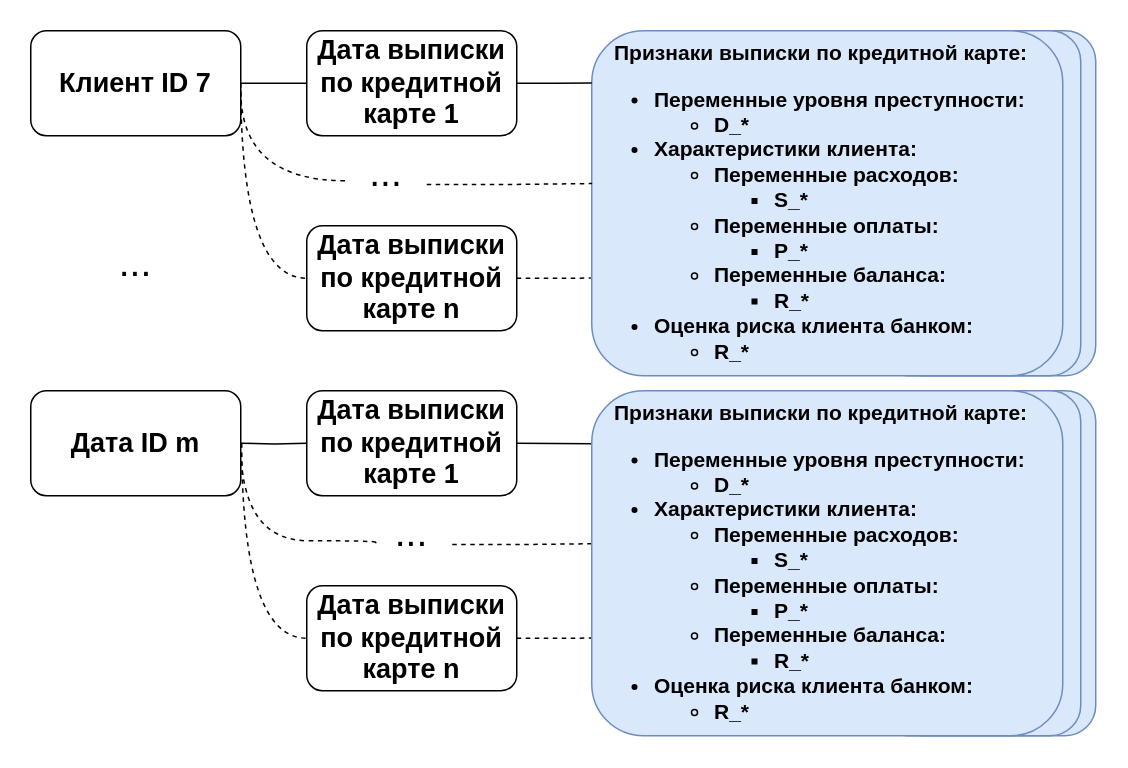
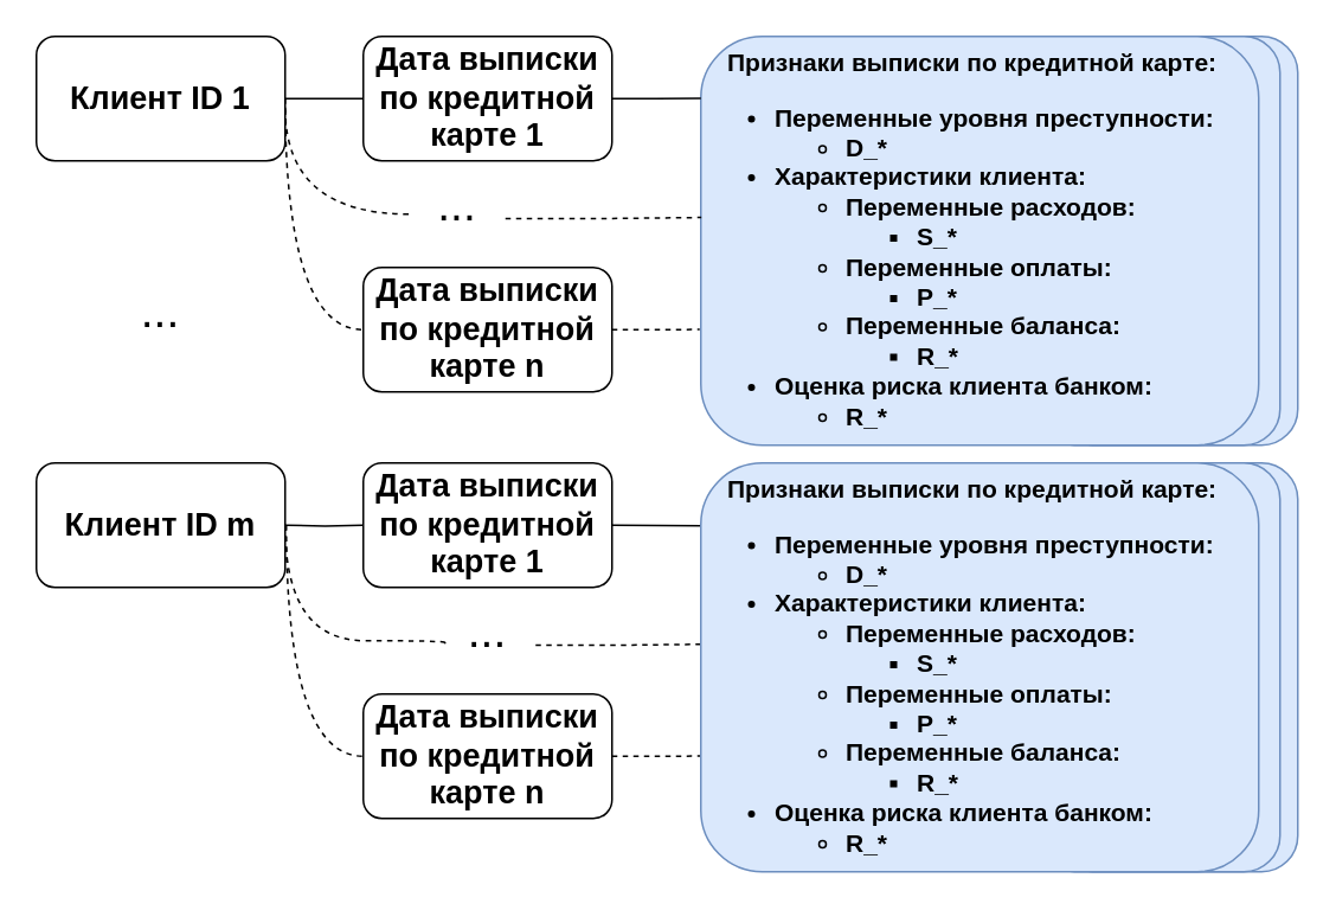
  <mxCell id="0" />
  <mxCell id="1" parent="0" />
  <mxCell id="2" value="" style="rounded=1;whiteSpace=wrap;html=1;shadow=0;labelBackgroundColor=none;labelBorderColor=none;strokeColor=#6c8ebf;fontSize=20;fillColor=#dae8fc;" parent="1" vertex="1"><mxGeometry x="594" y="20" width="136" height="230" as="geometry" /></mxCell>
  <mxCell id="3" value="" style="rounded=1;whiteSpace=wrap;html=1;shadow=0;labelBackgroundColor=none;labelBorderColor=none;strokeColor=#6c8ebf;fontSize=20;fillColor=#dae8fc;" parent="1" vertex="1"><mxGeometry x="584" y="20" width="136" height="230" as="geometry" /></mxCell>
  <mxCell id="4" value="&amp;nbsp; &amp;nbsp; &lt;font style=&quot;font-size: 14px;&quot;&gt;Признаки выписки по кредитной карте:&lt;br&gt;&lt;/font&gt;&lt;ul style=&quot;font-size: 14px;&quot;&gt;&lt;li style=&quot;&quot;&gt;&lt;font style=&quot;font-size: 14px;&quot;&gt;Переменные уровня преступности:&lt;/font&gt;&lt;/li&gt;&lt;ul style=&quot;&quot;&gt;&lt;li&gt;&lt;font style=&quot;font-size: 14px;&quot;&gt;D_*&amp;nbsp;&lt;/font&gt;&lt;/li&gt;&lt;/ul&gt;&lt;li style=&quot;&quot;&gt;&lt;font style=&quot;font-size: 14px;&quot;&gt;Характеристики клиента:&lt;/font&gt;&lt;/li&gt;&lt;ul style=&quot;&quot;&gt;&lt;li&gt;&lt;font style=&quot;font-size: 14px;&quot;&gt;Переменные расходов:&lt;/font&gt;&lt;/li&gt;&lt;ul&gt;&lt;li&gt;&lt;font style=&quot;font-size: 14px;&quot;&gt;S_*&lt;/font&gt;&lt;/li&gt;&lt;/ul&gt;&lt;li&gt;&lt;font style=&quot;font-size: 14px;&quot;&gt;Переменные оплаты:&lt;/font&gt;&lt;/li&gt;&lt;ul&gt;&lt;li&gt;&lt;font style=&quot;font-size: 14px;&quot;&gt;P_*&lt;/font&gt;&lt;/li&gt;&lt;/ul&gt;&lt;li&gt;&lt;font style=&quot;font-size: 14px;&quot;&gt;Переменные баланса:&lt;/font&gt;&lt;/li&gt;&lt;ul&gt;&lt;li&gt;&lt;font style=&quot;font-size: 14px;&quot;&gt;R_*&lt;/font&gt;&lt;/li&gt;&lt;/ul&gt;&lt;/ul&gt;&lt;li style=&quot;&quot;&gt;&lt;font style=&quot;font-size: 14px;&quot;&gt;Оценка риска клиента банком:&lt;/font&gt;&lt;/li&gt;&lt;ul style=&quot;&quot;&gt;&lt;li style=&quot;&quot;&gt;&lt;font style=&quot;font-size: 14px;&quot;&gt;R_*&lt;/font&gt;&lt;/li&gt;&lt;/ul&gt;&lt;/ul&gt;" style="rounded=1;html=1;align=left;verticalAlign=top;labelBackgroundColor=none;labelBorderColor=none;whiteSpace=wrap;spacing=2;fillColor=#dae8fc;strokeColor=#6c8ebf;fontStyle=1" parent="1" vertex="1"><mxGeometry x="394" y="20" width="314" height="230" as="geometry" /></mxCell>
  <mxCell id="5" style="edgeStyle=orthogonalEdgeStyle;rounded=0;orthogonalLoop=1;jettySize=auto;html=1;exitX=1;exitY=0.5;exitDx=0;exitDy=0;entryX=0;entryY=0.5;entryDx=0;entryDy=0;fontSize=20;endArrow=none;endFill=0;" edge="1" parent="1" source="7" target="15"><mxGeometry relative="1" as="geometry"><mxPoint x="190.336" y="54.83" as="targetPoint" /></mxGeometry></mxCell>
  <mxCell id="6" style="edgeStyle=orthogonalEdgeStyle;rounded=0;orthogonalLoop=1;jettySize=auto;html=1;exitX=1;exitY=0.5;exitDx=0;exitDy=0;fontSize=20;endArrow=none;endFill=0;elbow=vertical;curved=1;dashed=1;entryX=0;entryY=0.5;entryDx=0;entryDy=0;" edge="1" parent="1" source="7" target="16"><mxGeometry relative="1" as="geometry"><mxPoint x="190" y="185" as="targetPoint" /><Array as="points"><mxPoint x="160" y="185" /></Array></mxGeometry></mxCell>
- <mxCell id="7" value="&lt;div style=&quot;&quot;&gt;&lt;span style=&quot;background-color: initial;&quot;&gt;Клиент ID 7&lt;/span&gt;&lt;/div&gt;" style="text;strokeColor=default;fillColor=none;html=1;whiteSpace=wrap;verticalAlign=middle;overflow=hidden;fontSize=18;fontStyle=1;rounded=1;align=center;" vertex="1" parent="1"><mxGeometry x="20" y="20" width="140" height="70" as="geometry" /></mxCell>
+ <mxCell id="7" value="&lt;div style=&quot;&quot;&gt;&lt;span style=&quot;background-color: initial;&quot;&gt;Клиент ID 1&lt;/span&gt;&lt;/div&gt;" style="text;strokeColor=default;fillColor=none;html=1;whiteSpace=wrap;verticalAlign=middle;overflow=hidden;fontSize=18;fontStyle=1;rounded=1;align=center;" vertex="1" parent="1"><mxGeometry x="20" y="20" width="140" height="70" as="geometry" /></mxCell>
  <mxCell id="8" value="..." style="text;html=1;strokeColor=none;fillColor=none;align=center;verticalAlign=middle;whiteSpace=wrap;rounded=0;fontSize=26;" vertex="1" parent="1"><mxGeometry x="230" y="100" width="54" height="30" as="geometry" /></mxCell>
  <mxCell id="9" value="..." style="text;html=1;strokeColor=none;fillColor=none;align=center;verticalAlign=middle;whiteSpace=wrap;rounded=0;fontSize=26;" vertex="1" parent="1"><mxGeometry x="63" y="160" width="54" height="30" as="geometry" /></mxCell>
  <mxCell id="10" style="edgeStyle=orthogonalEdgeStyle;rounded=0;orthogonalLoop=1;jettySize=auto;html=1;exitX=1;exitY=0.5;exitDx=0;exitDy=0;entryX=0.002;entryY=0.387;entryDx=0;entryDy=0;entryPerimeter=0;fontSize=20;endArrow=none;endFill=0;" edge="1" parent="1" source="15"><mxGeometry relative="1" as="geometry"><mxPoint x="363.66" y="55.06" as="sourcePoint" /><mxPoint x="393.996" y="54.89" as="targetPoint" /></mxGeometry></mxCell>
  <mxCell id="11" style="edgeStyle=orthogonalEdgeStyle;rounded=0;orthogonalLoop=1;jettySize=auto;html=1;exitX=1;exitY=0.5;exitDx=0;exitDy=0;entryX=0.002;entryY=0.387;entryDx=0;entryDy=0;entryPerimeter=0;fontSize=20;endArrow=none;endFill=0;dashed=1;" edge="1" parent="1" source="16"><mxGeometry relative="1" as="geometry"><mxPoint x="363" y="185.06" as="sourcePoint" /><mxPoint x="393.336" y="184.89" as="targetPoint" /></mxGeometry></mxCell>
- <mxCell id="12" value="&lt;div style=&quot;&quot;&gt;&lt;span style=&quot;background-color: initial;&quot;&gt;Дата ID m&lt;/span&gt;&lt;/div&gt;" style="text;strokeColor=default;fillColor=none;html=1;whiteSpace=wrap;verticalAlign=middle;overflow=hidden;fontSize=18;fontStyle=1;rounded=1;align=center;" vertex="1" parent="1"><mxGeometry x="20" y="260" width="140" height="70" as="geometry" /></mxCell>
+ <mxCell id="12" value="&lt;div style=&quot;&quot;&gt;&lt;span style=&quot;background-color: initial;&quot;&gt;Клиент ID m&lt;/span&gt;&lt;/div&gt;" style="text;strokeColor=default;fillColor=none;html=1;whiteSpace=wrap;verticalAlign=middle;overflow=hidden;fontSize=18;fontStyle=1;rounded=1;align=center;" vertex="1" parent="1"><mxGeometry x="20" y="260" width="140" height="70" as="geometry" /></mxCell>
  <mxCell id="13" style="edgeStyle=orthogonalEdgeStyle;rounded=0;orthogonalLoop=1;jettySize=auto;html=1;exitX=1;exitY=0.5;exitDx=0;exitDy=0;fontSize=20;endArrow=none;endFill=0;elbow=vertical;curved=1;dashed=1;" edge="1" parent="1"><mxGeometry relative="1" as="geometry"><mxPoint x="230" y="120" as="targetPoint" /><Array as="points"><mxPoint x="160" y="120" /><mxPoint x="230" y="120" /></Array><mxPoint x="160" y="60" as="sourcePoint" /></mxGeometry></mxCell>
  <mxCell id="14" style="edgeStyle=orthogonalEdgeStyle;rounded=0;orthogonalLoop=1;jettySize=auto;html=1;exitX=1;exitY=0.5;exitDx=0;exitDy=0;entryX=0;entryY=0.5;entryDx=0;entryDy=0;fontSize=20;endArrow=none;endFill=0;" edge="1" parent="1" target="18"><mxGeometry relative="1" as="geometry"><mxPoint x="160" y="295" as="sourcePoint" /><mxPoint x="190.336" y="294.83" as="targetPoint" /></mxGeometry></mxCell>
  <mxCell id="15" value="&lt;div style=&quot;&quot;&gt;&lt;span style=&quot;background-color: initial;&quot;&gt;Дата выписки по кредитной карте 1&lt;/span&gt;&lt;/div&gt;" style="text;strokeColor=default;fillColor=none;html=1;whiteSpace=wrap;verticalAlign=middle;overflow=hidden;fontSize=18;fontStyle=1;rounded=1;align=center;" vertex="1" parent="1"><mxGeometry x="204" y="20" width="140" height="70" as="geometry" /></mxCell>
  <mxCell id="16" value="Дата выписки по кредитной карте&amp;nbsp;&lt;span style=&quot;background-color: initial;&quot;&gt;n&lt;/span&gt;" style="text;strokeColor=default;fillColor=none;html=1;whiteSpace=wrap;verticalAlign=middle;overflow=hidden;fontSize=18;fontStyle=1;rounded=1;align=center;" vertex="1" parent="1"><mxGeometry x="204" y="150" width="140" height="70" as="geometry" /></mxCell>
  <mxCell id="17" style="edgeStyle=orthogonalEdgeStyle;rounded=0;orthogonalLoop=1;jettySize=auto;html=1;exitX=1;exitY=0.75;exitDx=0;exitDy=0;entryX=0.001;entryY=0.443;entryDx=0;entryDy=0;entryPerimeter=0;fontSize=20;endArrow=none;endFill=0;dashed=1;" edge="1" parent="1" source="8"><mxGeometry relative="1" as="geometry"><mxPoint x="354" y="195" as="sourcePoint" /><mxPoint x="394.266" y="121.89" as="targetPoint" /></mxGeometry></mxCell>
  <mxCell id="18" value="Дата выписки по кредитной карте&amp;nbsp;&lt;span style=&quot;background-color: initial;&quot;&gt;1&lt;/span&gt;" style="text;strokeColor=default;fillColor=none;html=1;whiteSpace=wrap;verticalAlign=middle;overflow=hidden;fontSize=18;fontStyle=1;rounded=1;align=center;" vertex="1" parent="1"><mxGeometry x="204" y="260" width="140" height="70" as="geometry" /></mxCell>
  <mxCell id="19" value="" style="endArrow=none;html=1;rounded=0;exitX=1;exitY=0.5;exitDx=0;exitDy=0;entryX=0.003;entryY=0.133;entryDx=0;entryDy=0;entryPerimeter=0;" edge="1" parent="1" source="18"><mxGeometry width="50" height="50" relative="1" as="geometry"><mxPoint x="330" y="280" as="sourcePoint" /><mxPoint x="394.798" y="295.27" as="targetPoint" /></mxGeometry></mxCell>
  <mxCell id="20" value="..." style="text;html=1;strokeColor=none;fillColor=none;align=center;verticalAlign=middle;whiteSpace=wrap;rounded=0;fontSize=26;" vertex="1" parent="1"><mxGeometry x="247" y="340" width="54" height="30" as="geometry" /></mxCell>
  <mxCell id="21" style="edgeStyle=orthogonalEdgeStyle;rounded=0;orthogonalLoop=1;jettySize=auto;html=1;exitX=1;exitY=0.5;exitDx=0;exitDy=0;fontSize=20;endArrow=none;endFill=0;elbow=vertical;curved=1;dashed=1;" edge="1" parent="1"><mxGeometry relative="1" as="geometry"><mxPoint x="250" y="360" as="targetPoint" /><Array as="points"><mxPoint x="160" y="360" /><mxPoint x="250" y="360" /><mxPoint x="250" y="362" /></Array><mxPoint x="160" y="295" as="sourcePoint" /></mxGeometry></mxCell>
  <mxCell id="22" style="edgeStyle=orthogonalEdgeStyle;rounded=0;orthogonalLoop=1;jettySize=auto;html=1;exitX=1;exitY=0.75;exitDx=0;exitDy=0;fontSize=20;endArrow=none;endFill=0;dashed=1;" edge="1" parent="1" source="20"><mxGeometry relative="1" as="geometry"><mxPoint x="354" y="430" as="sourcePoint" /><mxPoint x="394" y="362" as="targetPoint" /><Array as="points"><mxPoint x="348" y="362" /><mxPoint x="394" y="362" /></Array></mxGeometry></mxCell>
  <mxCell id="23" style="edgeStyle=orthogonalEdgeStyle;rounded=0;orthogonalLoop=1;jettySize=auto;html=1;exitX=1;exitY=0.5;exitDx=0;exitDy=0;fontSize=20;endArrow=none;endFill=0;elbow=vertical;curved=1;dashed=1;entryX=0;entryY=0.5;entryDx=0;entryDy=0;" edge="1" parent="1" target="25"><mxGeometry relative="1" as="geometry"><mxPoint x="190.66" y="425" as="targetPoint" /><Array as="points"><mxPoint x="160.66" y="425" /></Array><mxPoint x="160.66" y="295" as="sourcePoint" /></mxGeometry></mxCell>
  <mxCell id="24" style="edgeStyle=orthogonalEdgeStyle;rounded=0;orthogonalLoop=1;jettySize=auto;html=1;exitX=1;exitY=0.5;exitDx=0;exitDy=0;entryX=0.002;entryY=0.387;entryDx=0;entryDy=0;entryPerimeter=0;fontSize=20;endArrow=none;endFill=0;dashed=1;" edge="1" parent="1" source="25"><mxGeometry relative="1" as="geometry"><mxPoint x="363.66" y="425.06" as="sourcePoint" /><mxPoint x="393.996" y="424.89" as="targetPoint" /></mxGeometry></mxCell>
  <mxCell id="25" value="Дата выписки по кредитной карте&amp;nbsp;&lt;span style=&quot;background-color: initial;&quot;&gt;n&lt;/span&gt;" style="text;strokeColor=default;fillColor=none;html=1;whiteSpace=wrap;verticalAlign=middle;overflow=hidden;fontSize=18;fontStyle=1;rounded=1;align=center;" vertex="1" parent="1"><mxGeometry x="204" y="390" width="140" height="70" as="geometry" /></mxCell>
  <mxCell id="26" value="" style="rounded=1;whiteSpace=wrap;html=1;shadow=0;labelBackgroundColor=none;labelBorderColor=none;strokeColor=#6c8ebf;fontSize=20;fillColor=#dae8fc;" vertex="1" parent="1"><mxGeometry x="594" y="260" width="136" height="230" as="geometry" /></mxCell>
  <mxCell id="27" value="" style="rounded=1;whiteSpace=wrap;html=1;shadow=0;labelBackgroundColor=none;labelBorderColor=none;strokeColor=#6c8ebf;fontSize=20;fillColor=#dae8fc;" vertex="1" parent="1"><mxGeometry x="584" y="260" width="136" height="230" as="geometry" /></mxCell>
  <mxCell id="28" value="&amp;nbsp; &amp;nbsp; &lt;font style=&quot;font-size: 14px;&quot;&gt;Признаки выписки по кредитной карте:&lt;br&gt;&lt;/font&gt;&lt;ul style=&quot;font-size: 14px;&quot;&gt;&lt;li style=&quot;&quot;&gt;&lt;font style=&quot;font-size: 14px;&quot;&gt;Переменные уровня преступности:&lt;/font&gt;&lt;/li&gt;&lt;ul style=&quot;&quot;&gt;&lt;li&gt;&lt;font style=&quot;font-size: 14px;&quot;&gt;D_*&amp;nbsp;&lt;/font&gt;&lt;/li&gt;&lt;/ul&gt;&lt;li style=&quot;&quot;&gt;&lt;font style=&quot;font-size: 14px;&quot;&gt;Характеристики клиента:&lt;/font&gt;&lt;/li&gt;&lt;ul style=&quot;&quot;&gt;&lt;li&gt;&lt;font style=&quot;font-size: 14px;&quot;&gt;Переменные расходов:&lt;/font&gt;&lt;/li&gt;&lt;ul&gt;&lt;li&gt;&lt;font style=&quot;font-size: 14px;&quot;&gt;S_*&lt;/font&gt;&lt;/li&gt;&lt;/ul&gt;&lt;li&gt;&lt;font style=&quot;font-size: 14px;&quot;&gt;Переменные оплаты:&lt;/font&gt;&lt;/li&gt;&lt;ul&gt;&lt;li&gt;&lt;font style=&quot;font-size: 14px;&quot;&gt;P_*&lt;/font&gt;&lt;/li&gt;&lt;/ul&gt;&lt;li&gt;&lt;font style=&quot;font-size: 14px;&quot;&gt;Переменные баланса:&lt;/font&gt;&lt;/li&gt;&lt;ul&gt;&lt;li&gt;&lt;font style=&quot;font-size: 14px;&quot;&gt;R_*&lt;/font&gt;&lt;/li&gt;&lt;/ul&gt;&lt;/ul&gt;&lt;li style=&quot;&quot;&gt;&lt;font style=&quot;font-size: 14px;&quot;&gt;Оценка риска клиента банком:&lt;/font&gt;&lt;/li&gt;&lt;ul style=&quot;&quot;&gt;&lt;li style=&quot;&quot;&gt;&lt;font style=&quot;font-size: 14px;&quot;&gt;R_*&lt;/font&gt;&lt;/li&gt;&lt;/ul&gt;&lt;/ul&gt;" style="rounded=1;html=1;align=left;verticalAlign=top;labelBackgroundColor=none;labelBorderColor=none;whiteSpace=wrap;spacing=2;fillColor=#dae8fc;strokeColor=#6c8ebf;fontStyle=1" vertex="1" parent="1"><mxGeometry x="394" y="260" width="314" height="230" as="geometry" /></mxCell>
